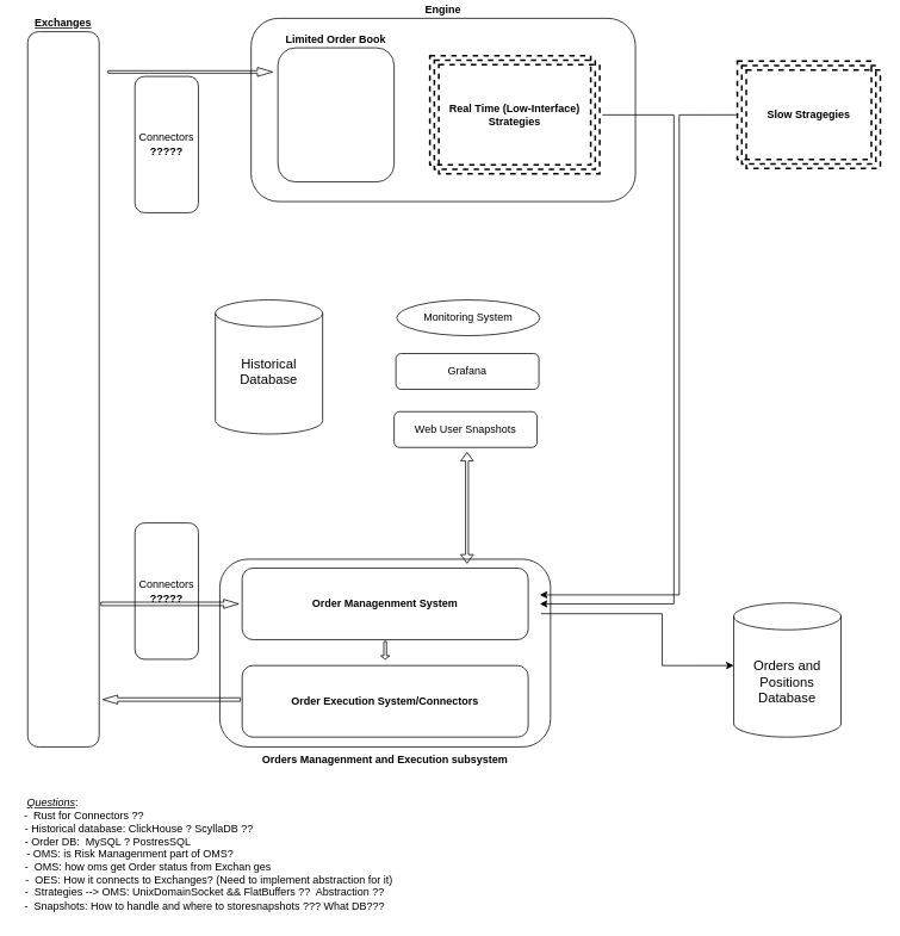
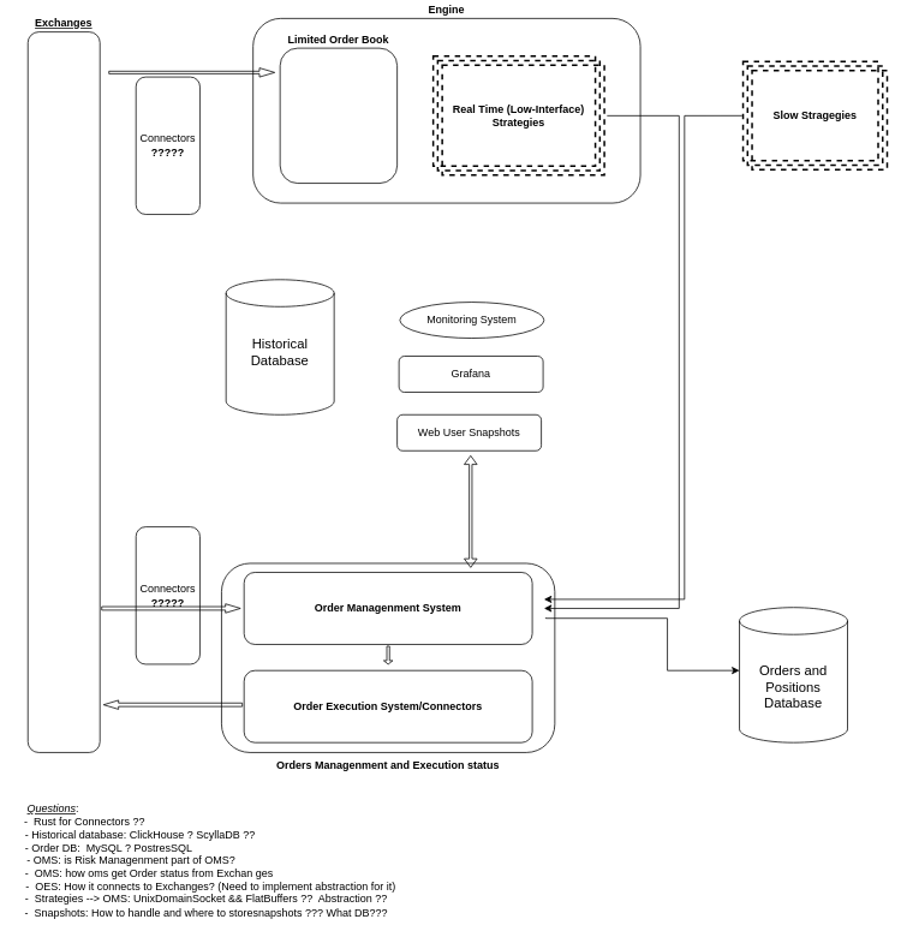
  <mxCell id="0" />
  <mxCell id="1" parent="0" />
  <mxCell id="2" value="&lt;b&gt;&lt;u&gt;Exchanges&lt;/u&gt;&lt;/b&gt;" style="rounded=1;whiteSpace=wrap;html=1;fillColor=none;gradientColor=default;labelPosition=center;verticalLabelPosition=top;align=center;verticalAlign=bottom;" parent="1" vertex="1"><mxGeometry x="30" y="35" width="80" height="800" as="geometry" /></mxCell>
  <mxCell id="3" value="&lt;b&gt;Limited Order Book&lt;/b&gt;" style="rounded=1;whiteSpace=wrap;html=1;fillColor=none;gradientColor=default;labelPosition=center;verticalLabelPosition=top;align=center;verticalAlign=bottom;" parent="1" vertex="1"><mxGeometry x="310" y="53" width="130" height="150" as="geometry" /></mxCell>
- <mxCell id="4" value="&lt;font style=&quot;font-size: 15px;&quot;&gt;Historical Database&lt;/font&gt;&lt;div&gt;&lt;br&gt;&lt;/div&gt;" style="shape=cylinder3;whiteSpace=wrap;html=1;boundedLbl=1;backgroundOutline=1;size=15;fillColor=none;" parent="1" vertex="1"><mxGeometry x="240" y="335" width="120" height="150" as="geometry" /></mxCell>
+ <mxCell id="4" value="&lt;font style=&quot;font-size: 15px;&quot;&gt;Historical Database&lt;/font&gt;&lt;div&gt;&lt;br&gt;&lt;/div&gt;" style="shape=cylinder3;whiteSpace=wrap;html=1;boundedLbl=1;backgroundOutline=1;size=15;fillColor=none;" parent="1" vertex="1"><mxGeometry x="250" y="310" width="120" height="150" as="geometry" /></mxCell>
  <mxCell id="5" value="Grafana" style="rounded=1;whiteSpace=wrap;html=1;fillColor=none;" parent="1" vertex="1"><mxGeometry x="442" y="395" width="160" height="40" as="geometry" /></mxCell>
  <mxCell id="6" value="&lt;b&gt;Engine&lt;/b&gt;" style="rounded=1;whiteSpace=wrap;html=1;fillColor=none;labelPosition=center;verticalLabelPosition=top;align=center;verticalAlign=bottom;" parent="1" vertex="1"><mxGeometry x="280" y="20" width="430" height="205" as="geometry" /></mxCell>
  <mxCell id="7" value="&lt;div&gt;Orders and Positions Database&lt;/div&gt;" style="shape=cylinder3;whiteSpace=wrap;html=1;boundedLbl=1;backgroundOutline=1;size=15;fillColor=none;fontSize=15;" parent="1" vertex="1"><mxGeometry x="820" y="674" width="120" height="150" as="geometry" /></mxCell>
  <mxCell id="8" value="Monitoring System" style="ellipse;whiteSpace=wrap;html=1;fillColor=none;" parent="1" vertex="1"><mxGeometry x="443" y="335" width="160" height="40" as="geometry" /></mxCell>
  <mxCell id="9" value="&lt;b&gt;Order Managenment System&lt;/b&gt;" style="rounded=1;whiteSpace=wrap;html=1;fillColor=none;gradientColor=default;labelPosition=center;verticalLabelPosition=middle;align=center;verticalAlign=middle;" parent="1" vertex="1"><mxGeometry x="270" y="635" width="320" height="80" as="geometry" /></mxCell>
  <mxCell id="10" style="edgeStyle=orthogonalEdgeStyle;rounded=0;orthogonalLoop=1;jettySize=auto;html=1;entryX=0;entryY=0.473;entryDx=0;entryDy=0;entryPerimeter=0;" parent="1" edge="1"><mxGeometry relative="1" as="geometry"><mxPoint x="820" y="743.95" as="targetPoint" /><mxPoint x="605" y="685" as="sourcePoint" /><Array as="points"><mxPoint x="605" y="686" /><mxPoint x="740" y="686" /><mxPoint x="740" y="744" /></Array></mxGeometry></mxCell>
- <mxCell id="11" value="&lt;b&gt;Orders Managenment and Execution subsystem&lt;/b&gt;" style="rounded=1;whiteSpace=wrap;html=1;fillColor=none;labelPosition=center;verticalLabelPosition=bottom;align=center;verticalAlign=top;" parent="1" vertex="1"><mxGeometry x="245" y="625" width="370" height="210" as="geometry" /></mxCell>
+ <mxCell id="11" value="&lt;b&gt;Orders Managenment and Execution status&lt;/b&gt;" style="rounded=1;whiteSpace=wrap;html=1;fillColor=none;labelPosition=center;verticalLabelPosition=bottom;align=center;verticalAlign=top;" parent="1" vertex="1"><mxGeometry x="245" y="625" width="370" height="210" as="geometry" /></mxCell>
  <mxCell id="12" value="&lt;b&gt;Order Execution System/Connectors&lt;/b&gt;" style="rounded=1;whiteSpace=wrap;html=1;fillColor=none;gradientColor=default;labelPosition=center;verticalLabelPosition=middle;align=center;verticalAlign=middle;" parent="1" vertex="1"><mxGeometry x="270" y="744" width="320" height="80" as="geometry" /></mxCell>
  <mxCell id="13" value="" style="shape=singleArrow;direction=south;whiteSpace=wrap;html=1;" parent="1" vertex="1"><mxGeometry x="425" y="717" width="10" height="20" as="geometry" /></mxCell>
  <mxCell id="14" value="" style="shape=singleArrow;whiteSpace=wrap;html=1;fillColor=none;arrowWidth=0.386;arrowSize=0.108;" parent="1" vertex="1"><mxGeometry x="112" y="670" width="154" height="10" as="geometry" /></mxCell>
  <mxCell id="15" value="" style="shape=singleArrow;whiteSpace=wrap;html=1;fillColor=none;arrowWidth=0.386;arrowSize=0.108;direction=west;" parent="1" vertex="1"><mxGeometry x="114" y="777" width="154" height="10" as="geometry" /></mxCell>
  <mxCell id="16" value="" style="shape=singleArrow;whiteSpace=wrap;html=1;fillColor=none;arrowWidth=0.28;arrowSize=0.092;" parent="1" vertex="1"><mxGeometry x="120" y="75" width="184" height="10" as="geometry" /></mxCell>
  <mxCell id="17" style="edgeStyle=orthogonalEdgeStyle;rounded=0;orthogonalLoop=1;jettySize=auto;html=1;" parent="1" edge="1"><mxGeometry relative="1" as="geometry"><mxPoint x="603" y="675" as="targetPoint" /><mxPoint x="673" y="128" as="sourcePoint" /><Array as="points"><mxPoint x="753" y="128" /><mxPoint x="753" y="675" /></Array></mxGeometry></mxCell>
  <mxCell id="18" value="&lt;b&gt;Real Time (Low-Interface)&lt;/b&gt;&lt;div&gt;&lt;b&gt;Strategies&lt;/b&gt;&lt;/div&gt;" style="verticalLabelPosition=middle;verticalAlign=middle;html=1;shape=mxgraph.basic.layered_rect;dx=10;outlineConnect=0;whiteSpace=wrap;fillColor=none;strokeColor=default;strokeWidth=2;dashed=1;labelPosition=center;align=center;" parent="1" vertex="1"><mxGeometry x="480" y="62" width="190" height="132" as="geometry" /></mxCell>
  <mxCell id="19" value="Connectors&lt;br&gt;&lt;b&gt;?????&lt;/b&gt;" style="rounded=1;whiteSpace=wrap;html=1;fillColor=none;" parent="1" vertex="1"><mxGeometry x="150" y="85" width="71" height="152.5" as="geometry" /></mxCell>
  <mxCell id="20" value="Connectors&lt;br&gt;&lt;b&gt;?????&lt;/b&gt;" style="rounded=1;whiteSpace=wrap;html=1;fillColor=none;" parent="1" vertex="1"><mxGeometry x="150" y="584.5" width="71" height="152.5" as="geometry" /></mxCell>
  <mxCell id="21" style="edgeStyle=orthogonalEdgeStyle;rounded=0;orthogonalLoop=1;jettySize=auto;html=1;" parent="1" edge="1"><mxGeometry relative="1" as="geometry"><mxPoint x="603" y="664.94" as="targetPoint" /><mxPoint x="823" y="127.974" as="sourcePoint" /><Array as="points"><mxPoint x="759" y="127.94" /><mxPoint x="759" y="664.94" /></Array></mxGeometry></mxCell>
  <mxCell id="22" value="&lt;b&gt;Slow Stragegies&lt;/b&gt;" style="verticalLabelPosition=middle;verticalAlign=middle;html=1;shape=mxgraph.basic.layered_rect;dx=10;outlineConnect=0;whiteSpace=wrap;fillColor=none;strokeColor=default;strokeWidth=2;dashed=1;labelPosition=center;align=center;" parent="1" vertex="1"><mxGeometry x="824" y="68" width="160" height="120" as="geometry" /></mxCell>
  <mxCell id="23" value="Web User Snapshots" style="rounded=1;whiteSpace=wrap;html=1;fillColor=none;" parent="1" vertex="1"><mxGeometry x="440" y="460" width="160" height="40" as="geometry" /></mxCell>
  <mxCell id="24" value="" style="shape=flexArrow;endArrow=classic;startArrow=classic;html=1;rounded=0;width=3.125;endSize=2.875;endWidth=10.02;startWidth=10.02;startSize=2.875;" parent="1" edge="1"><mxGeometry width="100" height="100" relative="1" as="geometry"><mxPoint x="521.55" y="630" as="sourcePoint" /><mxPoint x="521.55" y="505" as="targetPoint" /></mxGeometry></mxCell>
  <mxCell id="25" value="&lt;u&gt;&lt;i&gt;Questions&lt;/i&gt;&lt;/u&gt;:&amp;nbsp; &amp;nbsp; &amp;nbsp; &amp;nbsp; &amp;nbsp; &amp;nbsp; &amp;nbsp; &amp;nbsp; &amp;nbsp; &amp;nbsp; &amp;nbsp; &amp;nbsp; &amp;nbsp; &amp;nbsp; &amp;nbsp; &amp;nbsp; &amp;nbsp; &amp;nbsp; &amp;nbsp; &amp;nbsp; &amp;nbsp; &amp;nbsp; &amp;nbsp; &amp;nbsp; &amp;nbsp; &amp;nbsp; &amp;nbsp; &amp;nbsp; &amp;nbsp; &amp;nbsp; &amp;nbsp; &amp;nbsp; &amp;nbsp; &amp;nbsp; &amp;nbsp; &amp;nbsp; &amp;nbsp; &amp;nbsp; &amp;nbsp; &amp;nbsp; &amp;nbsp; &amp;nbsp; &amp;nbsp; &amp;nbsp; &amp;nbsp; &amp;nbsp; &amp;nbsp; &amp;nbsp; &amp;nbsp; &amp;nbsp; &amp;nbsp; &amp;nbsp; &amp;nbsp;&amp;nbsp;&lt;div&gt;-&amp;nbsp; Rust for Connectors ??&amp;nbsp; &amp;nbsp; &amp;nbsp; &amp;nbsp; &amp;nbsp; &amp;nbsp; &amp;nbsp; &amp;nbsp; &amp;nbsp; &amp;nbsp; &amp;nbsp; &amp;nbsp; &amp;nbsp; &amp;nbsp; &amp;nbsp; &amp;nbsp; &amp;nbsp; &amp;nbsp; &amp;nbsp; &amp;nbsp; &amp;nbsp; &amp;nbsp; &amp;nbsp; &amp;nbsp; &amp;nbsp; &amp;nbsp; &amp;nbsp; &amp;nbsp; &amp;nbsp; &amp;nbsp; &amp;nbsp; &amp;nbsp; &amp;nbsp; &amp;nbsp; &amp;nbsp; &amp;nbsp; &amp;nbsp; &amp;nbsp; &amp;nbsp; &amp;nbsp; &amp;nbsp; &amp;nbsp; &amp;nbsp;&lt;/div&gt;&lt;div&gt;- Historical database: ClickHouse ? ScyllaDB ??&amp;nbsp; &amp;nbsp; &amp;nbsp; &amp;nbsp; &amp;nbsp; &amp;nbsp; &amp;nbsp; &amp;nbsp; &amp;nbsp; &amp;nbsp; &amp;nbsp; &amp;nbsp; &amp;nbsp; &amp;nbsp; &amp;nbsp; &amp;nbsp; &amp;nbsp; &amp;nbsp; &amp;nbsp; &amp;nbsp; &amp;nbsp; &amp;nbsp; &amp;nbsp; &amp;nbsp;&amp;nbsp;&lt;/div&gt;&lt;div&gt;&amp;nbsp;- Order DB:&amp;nbsp; MySQL ? PostresSQL&amp;nbsp; &amp;nbsp; &amp;nbsp; &amp;nbsp; &amp;nbsp; &amp;nbsp; &amp;nbsp; &amp;nbsp; &amp;nbsp; &amp;nbsp; &amp;nbsp; &amp;nbsp; &amp;nbsp; &amp;nbsp; &amp;nbsp; &amp;nbsp; &amp;nbsp; &amp;nbsp; &amp;nbsp; &amp;nbsp; &amp;nbsp; &amp;nbsp; &amp;nbsp; &amp;nbsp; &amp;nbsp; &amp;nbsp; &amp;nbsp; &amp;nbsp; &amp;nbsp; &amp;nbsp; &amp;nbsp; &amp;nbsp; &amp;nbsp; &amp;nbsp; &amp;nbsp;&amp;nbsp;&lt;/div&gt;&lt;div&gt;- OMS: is&amp;nbsp;&lt;span style=&quot;background-color: initial;&quot;&gt;Risk Managenment part of OMS&lt;/span&gt;&lt;span style=&quot;background-color: initial;&quot;&gt;?&amp;nbsp; &amp;nbsp; &amp;nbsp; &amp;nbsp; &amp;nbsp; &amp;nbsp; &amp;nbsp; &amp;nbsp; &amp;nbsp; &amp;nbsp; &amp;nbsp; &amp;nbsp; &amp;nbsp; &amp;nbsp; &amp;nbsp; &amp;nbsp; &amp;nbsp; &amp;nbsp; &amp;nbsp; &amp;nbsp; &amp;nbsp; &amp;nbsp; &amp;nbsp; &amp;nbsp; &amp;nbsp; &amp;nbsp; &amp;nbsp;&amp;nbsp;&lt;/span&gt;&lt;/div&gt;&lt;div&gt;-&amp;nbsp; OMS: how oms get Order status from Exchan ges&amp;nbsp; &amp;nbsp; &amp;nbsp; &amp;nbsp; &amp;nbsp; &amp;nbsp; &amp;nbsp; &amp;nbsp; &amp;nbsp; &amp;nbsp; &amp;nbsp; &amp;nbsp; &amp;nbsp; &amp;nbsp; &amp;nbsp; &amp;nbsp; &amp;nbsp; &amp;nbsp; &amp;nbsp; &amp;nbsp; &amp;nbsp;&amp;nbsp;&lt;/div&gt;&lt;div&gt;-&amp;nbsp; OES: How it connects to Exchanges? (Need to implement abstraction for it)&amp;nbsp;&lt;/div&gt;&lt;div&gt;-&amp;nbsp; Strategies --&amp;gt; OMS: UnixDomainSocket &amp;amp;&amp;amp; FlatBuffers ??&amp;nbsp; Abstraction ??&amp;nbsp; &amp;nbsp;&amp;nbsp;&lt;/div&gt;&lt;div&gt;-&amp;nbsp; Snapshots: How to handle and where to storesnapshots ??? What DB???&amp;nbsp; &amp;nbsp;&amp;nbsp;&lt;/div&gt;" style="text;html=1;align=center;verticalAlign=middle;whiteSpace=wrap;rounded=0;labelPosition=center;verticalLabelPosition=middle;" parent="1" vertex="1"><mxGeometry x="20" y="885" width="430" height="140" as="geometry" /></mxCell>
